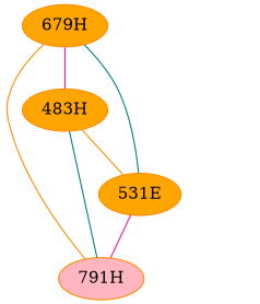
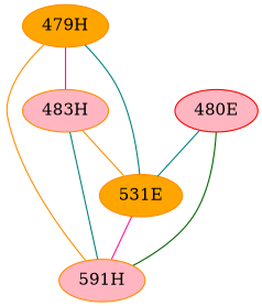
  graph {
    node [color=darkorange fillcolor=lightpink style="radial,filled"]
    edge [color=teal penwidth=1]
-   "483H" [fillcolor=orange]
-   "479H" [fillcolor=orange label="679H"]
+   "483H"
+   "479H" [fillcolor=orange]
    n3 [fillcolor=orange label="531E"]
-   "591H" [label="791H"]
+   "591H"
+   "480E" [color=red]
    "483H" -- n3 [color=darkorange]
    "483H" -- "591H"
    "479H" -- "483H" [color=deeppink]
    "479H" -- n3
    "479H" -- "591H" [color=darkorange]
    n3 -- "591H" [color=deeppink]
+   "480E" -- n3
+   "480E" -- "591H" [color=darkgreen]
  }
